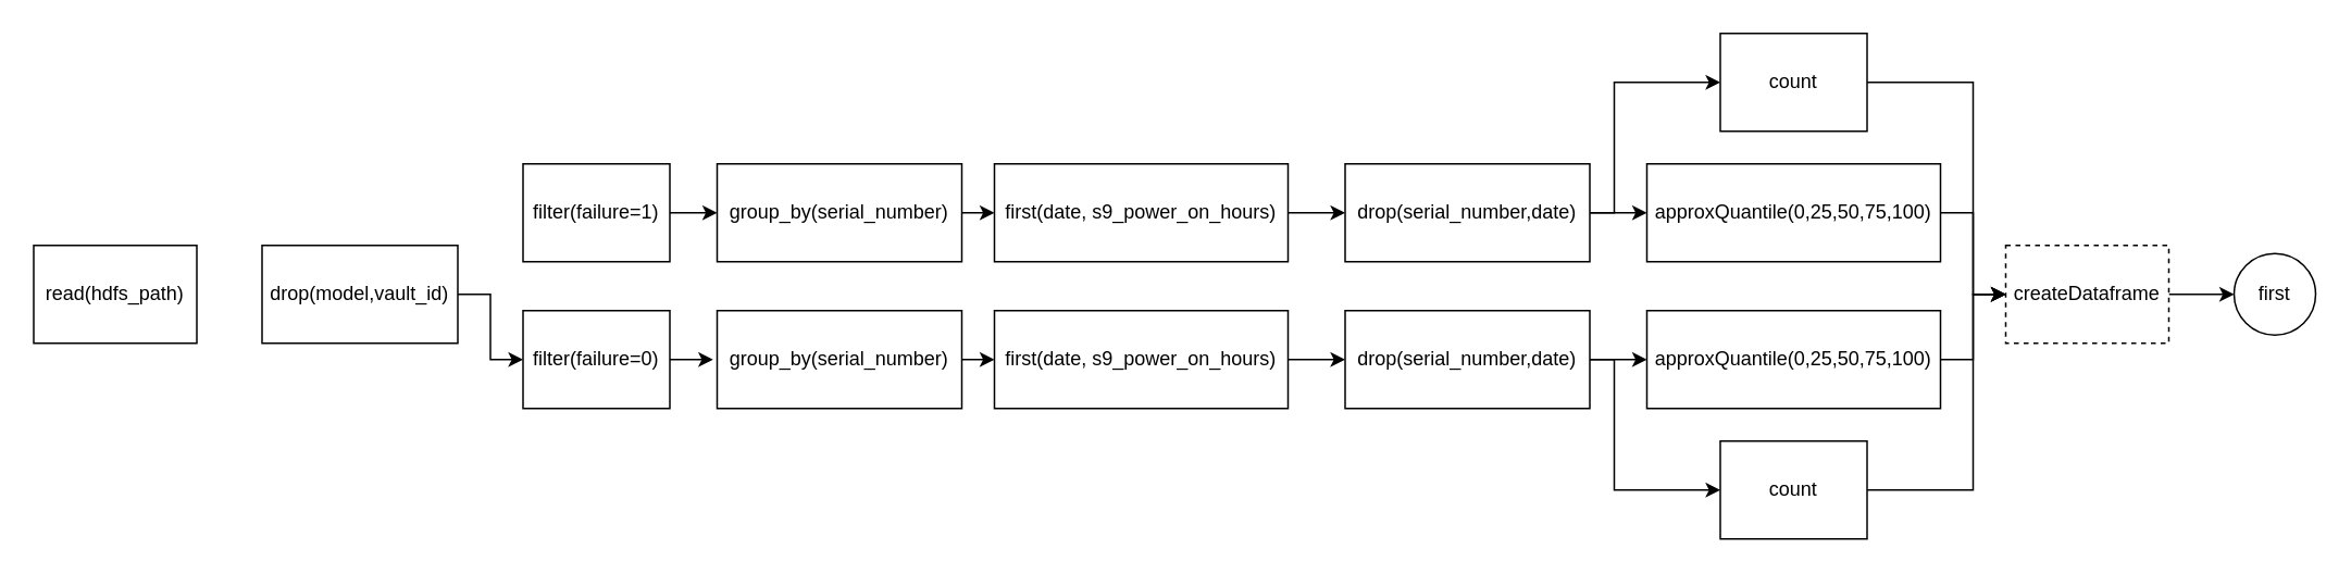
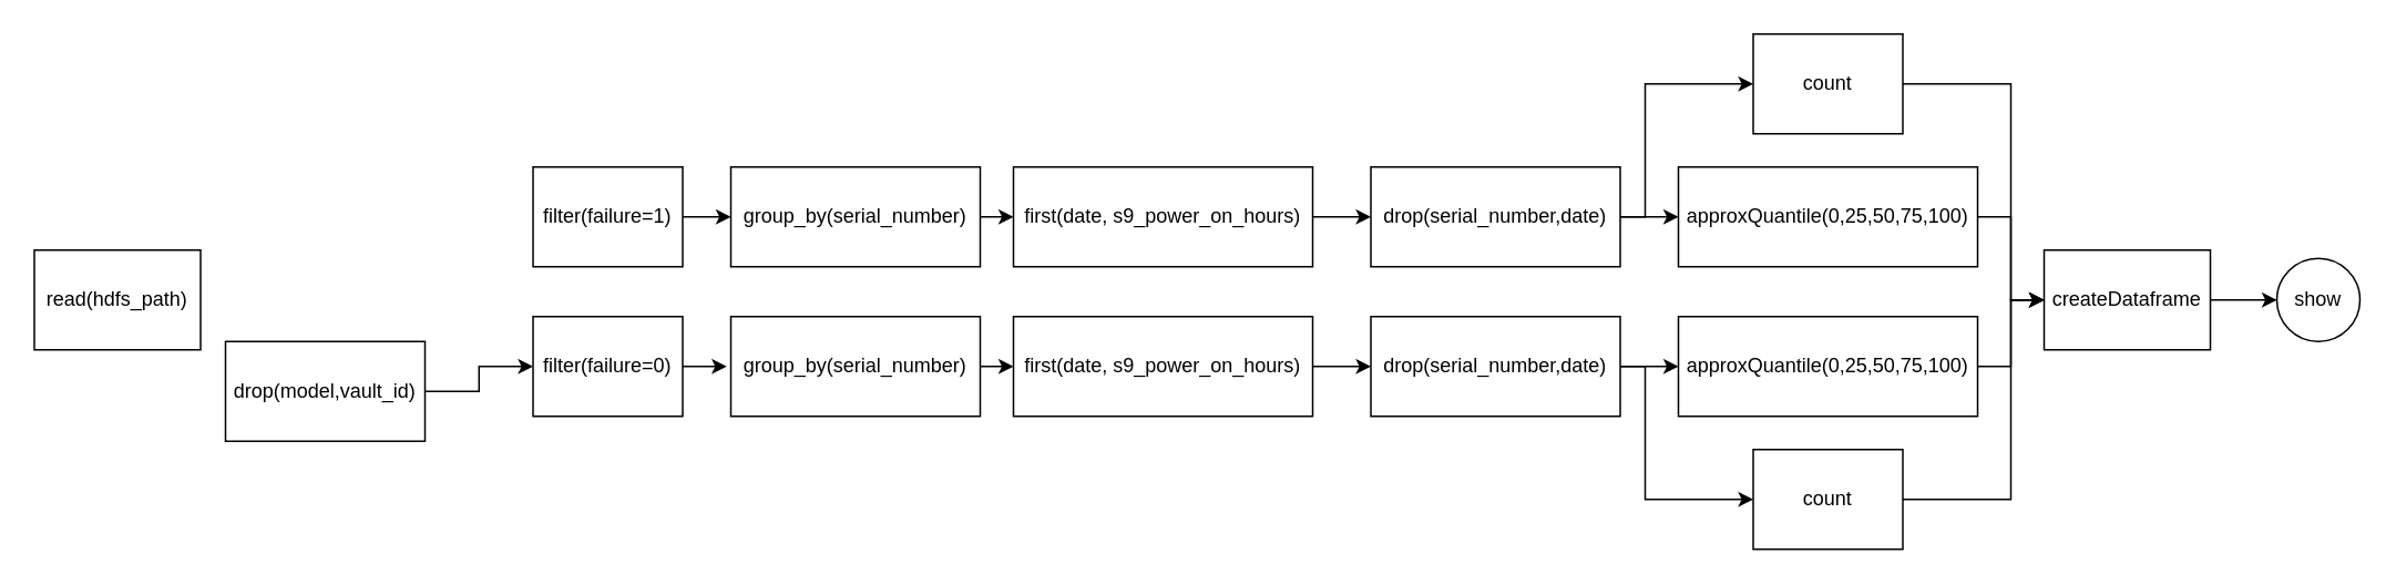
  <mxCell id="0" />
  <mxCell id="1" parent="0" />
  <mxCell id="2" style="edgeStyle=orthogonalEdgeStyle;rounded=0;orthogonalLoop=1;jettySize=auto;html=1;exitX=1;exitY=0.5;exitDx=0;exitDy=0;entryX=0;entryY=0.5;entryDx=0;entryDy=0;" edge="1" parent="1" source="3" target="30"><mxGeometry relative="1" as="geometry" /></mxCell>
  <mxCell id="3" value="filter(failure=1)" style="rounded=0;whiteSpace=wrap;html=1;" parent="1" vertex="1"><mxGeometry x="320" y="100" width="90" height="60" as="geometry" /></mxCell>
  <mxCell id="4" style="edgeStyle=orthogonalEdgeStyle;rounded=0;orthogonalLoop=1;jettySize=auto;html=1;exitX=1;exitY=0.5;exitDx=0;exitDy=0;entryX=0;entryY=0.5;entryDx=0;entryDy=0;" parent="1" source="5" target="14" edge="1"><mxGeometry relative="1" as="geometry"><mxPoint x="1249" y="130" as="targetPoint" /></mxGeometry></mxCell>
  <mxCell id="5" value="approxQuantile(0,25,50,75,100)" style="rounded=0;whiteSpace=wrap;html=1;" parent="1" vertex="1"><mxGeometry x="1009" y="100" width="180" height="60" as="geometry" /></mxCell>
- <mxCell id="6" value="first" style="ellipse;whiteSpace=wrap;html=1;aspect=fixed;" parent="1" vertex="1"><mxGeometry x="1369" y="155" width="50" height="50" as="geometry" /></mxCell>
+ <mxCell id="6" value="show" style="ellipse;whiteSpace=wrap;html=1;aspect=fixed;" parent="1" vertex="1"><mxGeometry x="1369" y="155" width="50" height="50" as="geometry" /></mxCell>
  <mxCell id="7" value="read(hdfs_path)" style="rounded=0;whiteSpace=wrap;html=1;" parent="1" vertex="1"><mxGeometry x="20" y="150" width="100" height="60" as="geometry" /></mxCell>
  <mxCell id="8" style="edgeStyle=orthogonalEdgeStyle;rounded=0;orthogonalLoop=1;jettySize=auto;html=1;exitX=1;exitY=0.5;exitDx=0;exitDy=0;entryX=0;entryY=0.5;entryDx=0;entryDy=0;" parent="1" source="9" target="10" edge="1"><mxGeometry relative="1" as="geometry" /></mxCell>
- <mxCell id="9" value="drop(model,vault_id)" style="rounded=0;whiteSpace=wrap;html=1;" parent="1" vertex="1"><mxGeometry x="160" y="150" width="120" height="60" as="geometry" /></mxCell>
+ <mxCell id="9" value="drop(model,vault_id)" style="rounded=0;whiteSpace=wrap;html=1;" parent="1" vertex="1"><mxGeometry x="135" y="205" width="120" height="60" as="geometry" /></mxCell>
  <mxCell id="10" value="filter(failure=0)" style="rounded=0;whiteSpace=wrap;html=1;" parent="1" vertex="1"><mxGeometry x="320" y="190" width="90" height="60" as="geometry" /></mxCell>
  <mxCell id="11" style="edgeStyle=orthogonalEdgeStyle;rounded=0;orthogonalLoop=1;jettySize=auto;html=1;exitX=1;exitY=0.5;exitDx=0;exitDy=0;entryX=0;entryY=0.5;entryDx=0;entryDy=0;" parent="1" source="12" target="14" edge="1"><mxGeometry relative="1" as="geometry" /></mxCell>
  <mxCell id="12" value="approxQuantile(0,25,50,75,100)" style="rounded=0;whiteSpace=wrap;html=1;" parent="1" vertex="1"><mxGeometry x="1009" y="190" width="180" height="60" as="geometry" /></mxCell>
  <mxCell id="13" style="edgeStyle=orthogonalEdgeStyle;rounded=0;orthogonalLoop=1;jettySize=auto;html=1;exitX=1;exitY=0.5;exitDx=0;exitDy=0;entryX=0;entryY=0.5;entryDx=0;entryDy=0;" parent="1" source="14" target="6" edge="1"><mxGeometry relative="1" as="geometry" /></mxCell>
- <mxCell id="14" value="createDataframe" style="rounded=0;whiteSpace=wrap;html=1;dashed=1;" parent="1" vertex="1"><mxGeometry x="1229" y="150" width="100" height="60" as="geometry" /></mxCell>
+ <mxCell id="14" value="createDataframe" style="rounded=0;whiteSpace=wrap;html=1;" parent="1" vertex="1"><mxGeometry x="1229" y="150" width="100" height="60" as="geometry" /></mxCell>
  <mxCell id="15" style="edgeStyle=orthogonalEdgeStyle;rounded=0;orthogonalLoop=1;jettySize=auto;html=1;exitX=1;exitY=0.5;exitDx=0;exitDy=0;entryX=0;entryY=0.5;entryDx=0;entryDy=0;" parent="1" source="16" target="14" edge="1"><mxGeometry relative="1" as="geometry"><Array as="points"><mxPoint x="1209" y="50" /><mxPoint x="1209" y="180" /></Array></mxGeometry></mxCell>
  <mxCell id="16" value="count" style="rounded=0;whiteSpace=wrap;html=1;" parent="1" vertex="1"><mxGeometry x="1054" y="20" width="90" height="60" as="geometry" /></mxCell>
  <mxCell id="17" style="edgeStyle=orthogonalEdgeStyle;rounded=0;orthogonalLoop=1;jettySize=auto;html=1;exitX=1;exitY=0.5;exitDx=0;exitDy=0;entryX=0;entryY=0.5;entryDx=0;entryDy=0;" parent="1" source="18" target="14" edge="1"><mxGeometry relative="1" as="geometry"><Array as="points"><mxPoint x="1209" y="300" /><mxPoint x="1209" y="180" /></Array></mxGeometry></mxCell>
  <mxCell id="18" value="count" style="rounded=0;whiteSpace=wrap;html=1;" parent="1" vertex="1"><mxGeometry x="1054" y="270" width="90" height="60" as="geometry" /></mxCell>
  <mxCell id="19" style="edgeStyle=orthogonalEdgeStyle;rounded=0;orthogonalLoop=1;jettySize=auto;html=1;exitX=1;exitY=0.5;exitDx=0;exitDy=0;entryX=0;entryY=0.5;entryDx=0;entryDy=0;" parent="1" source="20" target="28" edge="1"><mxGeometry relative="1" as="geometry" /></mxCell>
  <mxCell id="20" value="first(date, s9_power_on_hours)" style="rounded=0;whiteSpace=wrap;html=1;" parent="1" vertex="1"><mxGeometry x="609" y="190" width="180" height="60" as="geometry" /></mxCell>
  <mxCell id="21" style="edgeStyle=orthogonalEdgeStyle;rounded=0;orthogonalLoop=1;jettySize=auto;html=1;exitX=1;exitY=0.5;exitDx=0;exitDy=0;entryX=0;entryY=0.5;entryDx=0;entryDy=0;" parent="1" source="22" target="25" edge="1"><mxGeometry relative="1" as="geometry" /></mxCell>
  <mxCell id="22" value="first(date, s9_power_on_hours)" style="rounded=0;whiteSpace=wrap;html=1;" parent="1" vertex="1"><mxGeometry x="609" y="100" width="180" height="60" as="geometry" /></mxCell>
  <mxCell id="23" style="edgeStyle=orthogonalEdgeStyle;rounded=0;orthogonalLoop=1;jettySize=auto;html=1;exitX=1;exitY=0.5;exitDx=0;exitDy=0;entryX=0;entryY=0.5;entryDx=0;entryDy=0;" parent="1" source="25" target="5" edge="1"><mxGeometry relative="1" as="geometry" /></mxCell>
  <mxCell id="24" style="edgeStyle=orthogonalEdgeStyle;rounded=0;orthogonalLoop=1;jettySize=auto;html=1;exitX=1;exitY=0.5;exitDx=0;exitDy=0;entryX=0;entryY=0.5;entryDx=0;entryDy=0;" parent="1" source="25" target="16" edge="1"><mxGeometry relative="1" as="geometry"><Array as="points"><mxPoint x="989" y="130" /><mxPoint x="989" y="50" /></Array></mxGeometry></mxCell>
  <mxCell id="25" value="drop(serial_number,date)" style="rounded=0;whiteSpace=wrap;html=1;" parent="1" vertex="1"><mxGeometry x="824" y="100" width="150" height="60" as="geometry" /></mxCell>
  <mxCell id="26" style="edgeStyle=orthogonalEdgeStyle;rounded=0;orthogonalLoop=1;jettySize=auto;html=1;exitX=1;exitY=0.5;exitDx=0;exitDy=0;entryX=0;entryY=0.5;entryDx=0;entryDy=0;" parent="1" source="28" target="12" edge="1"><mxGeometry relative="1" as="geometry" /></mxCell>
  <mxCell id="27" style="edgeStyle=orthogonalEdgeStyle;rounded=0;orthogonalLoop=1;jettySize=auto;html=1;exitX=1;exitY=0.5;exitDx=0;exitDy=0;entryX=0;entryY=0.5;entryDx=0;entryDy=0;" parent="1" source="28" target="18" edge="1"><mxGeometry relative="1" as="geometry"><Array as="points"><mxPoint x="989" y="220" /><mxPoint x="989" y="300" /></Array></mxGeometry></mxCell>
  <mxCell id="28" value="drop(serial_number,date)" style="rounded=0;whiteSpace=wrap;html=1;" parent="1" vertex="1"><mxGeometry x="824" y="190" width="150" height="60" as="geometry" /></mxCell>
  <mxCell id="29" style="edgeStyle=orthogonalEdgeStyle;rounded=0;orthogonalLoop=1;jettySize=auto;html=1;exitX=1;exitY=0.5;exitDx=0;exitDy=0;entryX=0;entryY=0.5;entryDx=0;entryDy=0;" edge="1" parent="1" source="30" target="22"><mxGeometry relative="1" as="geometry" /></mxCell>
  <mxCell id="30" value="group_by(serial_number)" style="rounded=0;whiteSpace=wrap;html=1;" vertex="1" parent="1"><mxGeometry x="439" y="100" width="150" height="60" as="geometry" /></mxCell>
  <mxCell id="31" style="edgeStyle=orthogonalEdgeStyle;rounded=0;orthogonalLoop=1;jettySize=auto;html=1;exitX=1;exitY=0.5;exitDx=0;exitDy=0;entryX=0;entryY=0.5;entryDx=0;entryDy=0;" edge="1" parent="1" source="32" target="20"><mxGeometry relative="1" as="geometry" /></mxCell>
  <mxCell id="32" value="group_by(serial_number)" style="rounded=0;whiteSpace=wrap;html=1;" vertex="1" parent="1"><mxGeometry x="439" y="190" width="150" height="60" as="geometry" /></mxCell>
  <mxCell id="33" style="edgeStyle=orthogonalEdgeStyle;rounded=0;orthogonalLoop=1;jettySize=auto;html=1;exitX=1;exitY=0.5;exitDx=0;exitDy=0;entryX=-0.017;entryY=0.504;entryDx=0;entryDy=0;entryPerimeter=0;" edge="1" parent="1" source="10" target="32"><mxGeometry relative="1" as="geometry" /></mxCell>
